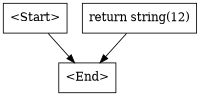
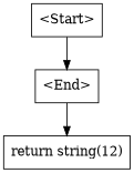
  digraph {
    node [shape=box]
    n1 [label="<Start>"]
    n2 [label="<End>"]
    n3 [label="return string(12)\l"]
    n1 -> n2
-   n3 -> n2
+   n2 -> n3
  }
